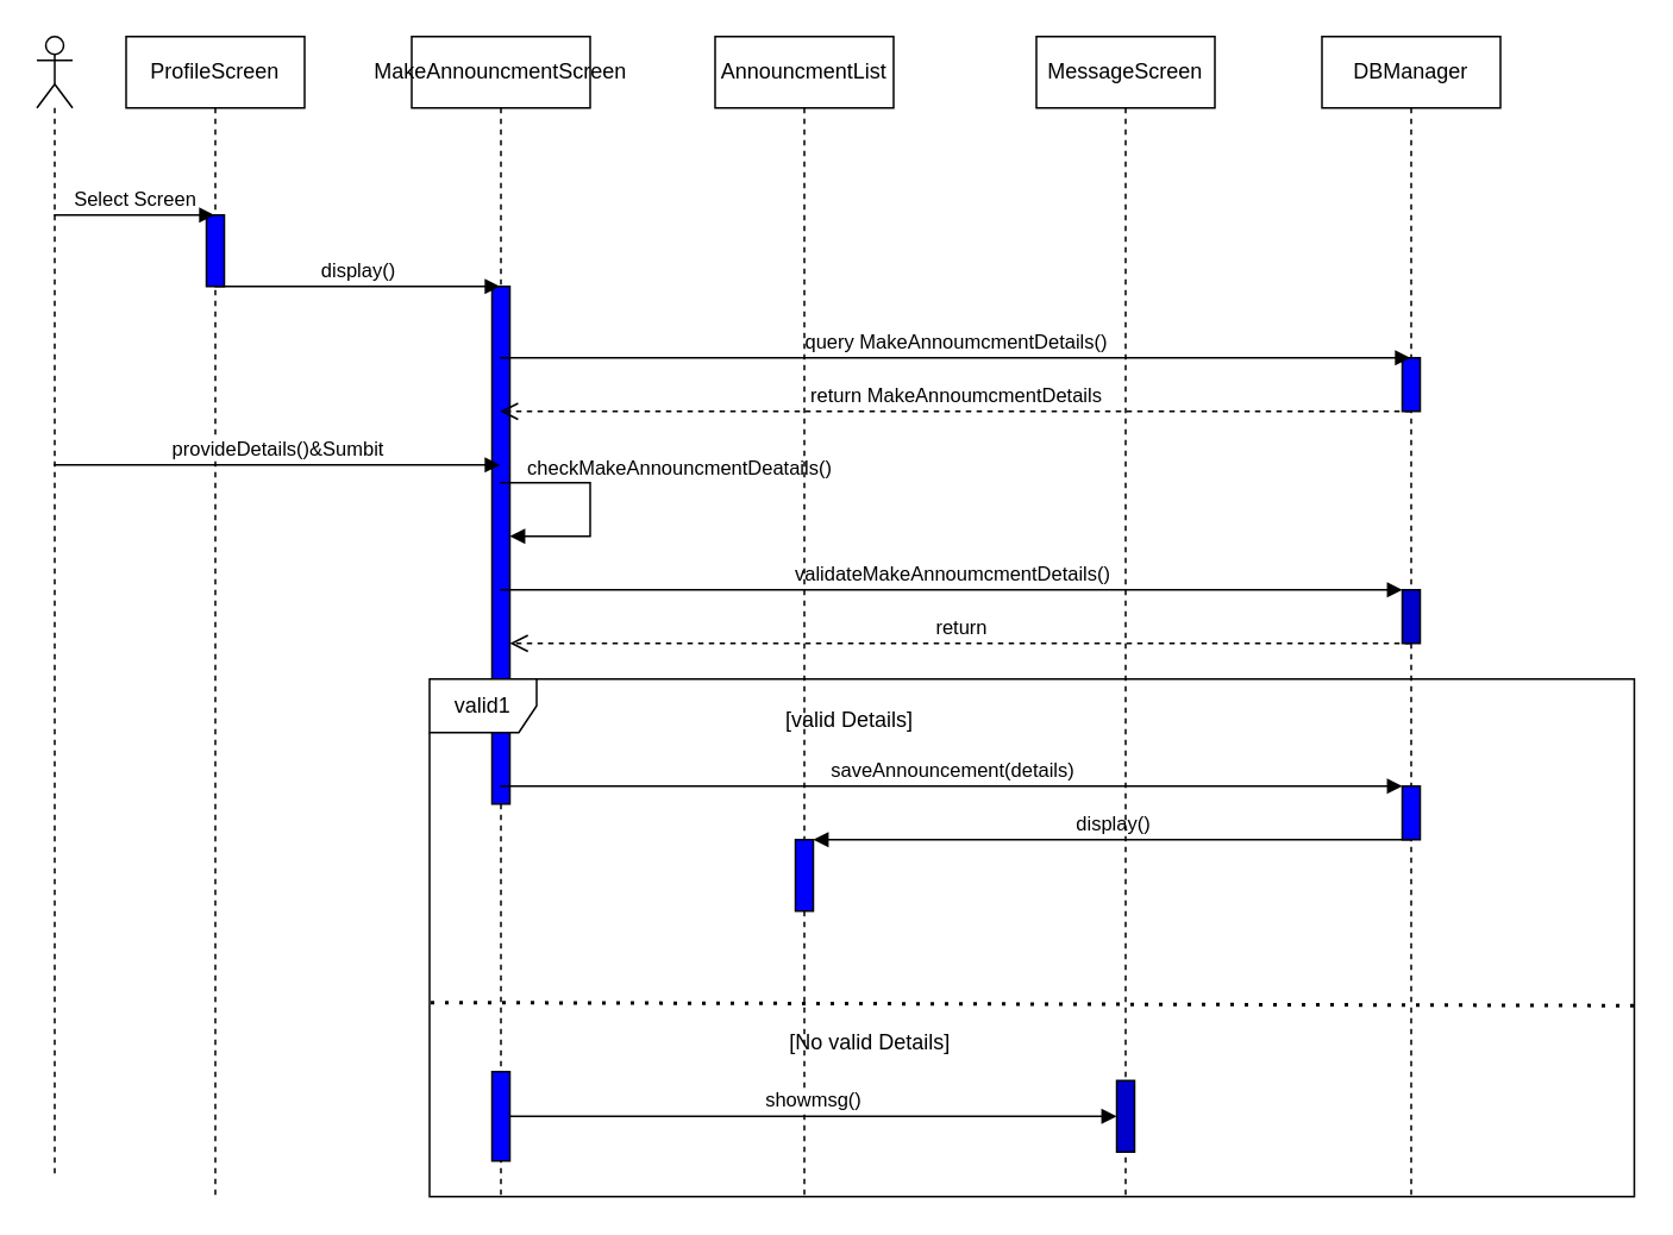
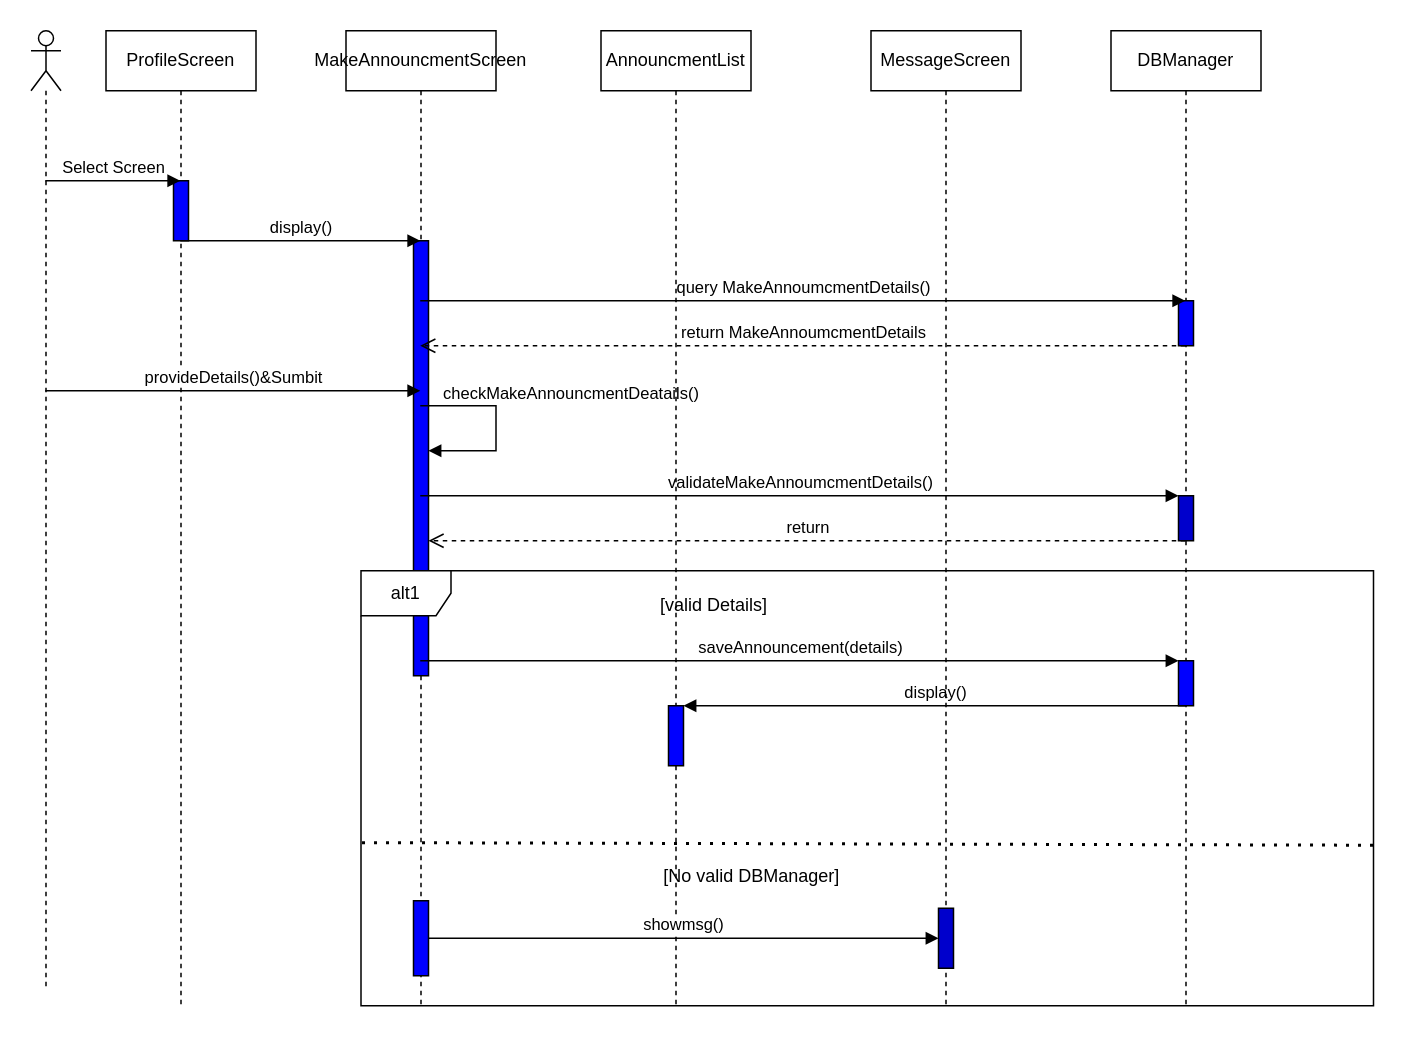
  <mxCell id="0" />
  <mxCell id="1" parent="0" />
  <mxCell id="2" value="" style="shape=umlLifeline;perimeter=lifelinePerimeter;whiteSpace=wrap;html=1;container=1;dropTarget=0;collapsible=0;recursiveResize=0;outlineConnect=0;portConstraint=eastwest;newEdgeStyle={&quot;curved&quot;:0,&quot;rounded&quot;:0};participant=umlActor;" vertex="1" parent="1"><mxGeometry x="20" y="20" width="20" height="640" as="geometry" /></mxCell>
  <mxCell id="3" value="ProfileScreen" style="shape=umlLifeline;perimeter=lifelinePerimeter;whiteSpace=wrap;html=1;container=1;dropTarget=0;collapsible=0;recursiveResize=0;outlineConnect=0;portConstraint=eastwest;newEdgeStyle={&quot;curved&quot;:0,&quot;rounded&quot;:0};" vertex="1" parent="1"><mxGeometry x="70" y="20" width="100" height="650" as="geometry" /></mxCell>
  <mxCell id="4" value="" style="html=1;points=[[0,0,0,0,5],[0,1,0,0,-5],[1,0,0,0,5],[1,1,0,0,-5]];perimeter=orthogonalPerimeter;outlineConnect=0;targetShapes=umlLifeline;portConstraint=eastwest;newEdgeStyle={&quot;curved&quot;:0,&quot;rounded&quot;:0};fillColor=#0000FF;" vertex="1" parent="3"><mxGeometry x="45" y="100" width="10" height="40" as="geometry" /></mxCell>
  <mxCell id="5" value="Select Screen" style="html=1;verticalAlign=bottom;endArrow=block;curved=0;rounded=0;" edge="1" parent="1" source="2" target="3"><mxGeometry width="80" relative="1" as="geometry"><mxPoint x="530" y="280" as="sourcePoint" /><mxPoint x="610" y="280" as="targetPoint" /><Array as="points"><mxPoint x="80" y="120" /></Array></mxGeometry></mxCell>
  <mxCell id="6" value="MakeAnnouncmentScreen" style="shape=umlLifeline;perimeter=lifelinePerimeter;whiteSpace=wrap;html=1;container=1;dropTarget=0;collapsible=0;recursiveResize=0;outlineConnect=0;portConstraint=eastwest;newEdgeStyle={&quot;curved&quot;:0,&quot;rounded&quot;:0};" vertex="1" parent="1"><mxGeometry x="230" y="20" width="100" height="650" as="geometry" /></mxCell>
  <mxCell id="7" value="" style="html=1;points=[[0,0,0,0,5],[0,1,0,0,-5],[1,0,0,0,5],[1,1,0,0,-5]];perimeter=orthogonalPerimeter;outlineConnect=0;targetShapes=umlLifeline;portConstraint=eastwest;newEdgeStyle={&quot;curved&quot;:0,&quot;rounded&quot;:0};fillColor=#0000FF;" vertex="1" parent="6"><mxGeometry x="45" y="140" width="10" height="290" as="geometry" /></mxCell>
  <mxCell id="8" value="checkMakeAnnouncmentDeatails()" style="html=1;verticalAlign=bottom;endArrow=block;curved=0;rounded=0;" edge="1" parent="6" source="6" target="7"><mxGeometry x="-0.195" y="50" width="80" relative="1" as="geometry"><mxPoint x="210" y="260" as="sourcePoint" /><mxPoint x="290" y="260" as="targetPoint" /><Array as="points"><mxPoint x="100" y="250" /><mxPoint x="100" y="260" /><mxPoint x="100" y="280" /></Array><mxPoint as="offset" /></mxGeometry></mxCell>
  <mxCell id="9" value="display()" style="html=1;verticalAlign=bottom;endArrow=block;curved=0;rounded=0;" edge="1" parent="1" source="3" target="6"><mxGeometry width="80" relative="1" as="geometry"><mxPoint x="410" y="280" as="sourcePoint" /><mxPoint x="490" y="280" as="targetPoint" /><Array as="points"><mxPoint x="190" y="160" /></Array></mxGeometry></mxCell>
  <mxCell id="10" value="DBManager" style="shape=umlLifeline;perimeter=lifelinePerimeter;whiteSpace=wrap;html=1;container=1;dropTarget=0;collapsible=0;recursiveResize=0;outlineConnect=0;portConstraint=eastwest;newEdgeStyle={&quot;curved&quot;:0,&quot;rounded&quot;:0};" vertex="1" parent="1"><mxGeometry x="740" y="20" width="100" height="650" as="geometry" /></mxCell>
  <mxCell id="11" value="" style="html=1;points=[[0,0,0,0,5],[0,1,0,0,-5],[1,0,0,0,5],[1,1,0,0,-5]];perimeter=orthogonalPerimeter;outlineConnect=0;targetShapes=umlLifeline;portConstraint=eastwest;newEdgeStyle={&quot;curved&quot;:0,&quot;rounded&quot;:0};fillColor=#0000FF;" vertex="1" parent="10"><mxGeometry x="45" y="180" width="10" height="30" as="geometry" /></mxCell>
  <mxCell id="12" value="" style="html=1;points=[[0,0,0,0,5],[0,1,0,0,-5],[1,0,0,0,5],[1,1,0,0,-5]];perimeter=orthogonalPerimeter;outlineConnect=0;targetShapes=umlLifeline;portConstraint=eastwest;newEdgeStyle={&quot;curved&quot;:0,&quot;rounded&quot;:0};fillColor=#0000CC;" vertex="1" parent="10"><mxGeometry x="45" y="310" width="10" height="30" as="geometry" /></mxCell>
  <mxCell id="13" value="query MakeAnnoumcmentDetails()" style="html=1;verticalAlign=bottom;endArrow=block;curved=0;rounded=0;" edge="1" parent="1" source="6" target="10"><mxGeometry width="80" relative="1" as="geometry"><mxPoint x="410" y="280" as="sourcePoint" /><mxPoint x="490" y="280" as="targetPoint" /><Array as="points"><mxPoint x="510" y="200" /></Array></mxGeometry></mxCell>
  <mxCell id="14" value="return MakeAnnoumcmentDetails" style="html=1;verticalAlign=bottom;endArrow=open;dashed=1;endSize=8;curved=0;rounded=0;" edge="1" parent="1" source="10" target="6"><mxGeometry relative="1" as="geometry"><mxPoint x="490" y="280" as="sourcePoint" /><mxPoint x="410" y="280" as="targetPoint" /><Array as="points"><mxPoint x="520" y="230" /></Array></mxGeometry></mxCell>
  <mxCell id="15" value="provideDetails()&amp;amp;Sumbit" style="html=1;verticalAlign=bottom;endArrow=block;curved=0;rounded=0;" edge="1" parent="1" source="2" target="6"><mxGeometry width="80" relative="1" as="geometry"><mxPoint x="410" y="280" as="sourcePoint" /><mxPoint x="490" y="280" as="targetPoint" /><Array as="points"><mxPoint x="140" y="260" /></Array></mxGeometry></mxCell>
  <mxCell id="16" value="validateMakeAnnoumcmentDetails()" style="html=1;verticalAlign=bottom;endArrow=block;curved=0;rounded=0;" edge="1" parent="1" source="6" target="12"><mxGeometry width="80" relative="1" as="geometry"><mxPoint x="410" y="280" as="sourcePoint" /><mxPoint x="490" y="280" as="targetPoint" /><Array as="points"><mxPoint x="370" y="330" /></Array></mxGeometry></mxCell>
  <mxCell id="17" value="return" style="html=1;verticalAlign=bottom;endArrow=open;dashed=1;endSize=8;curved=0;rounded=0;" edge="1" parent="1" source="10" target="7"><mxGeometry relative="1" as="geometry"><mxPoint x="490" y="280" as="sourcePoint" /><mxPoint x="410" y="280" as="targetPoint" /><Array as="points"><mxPoint x="530" y="360" /></Array></mxGeometry></mxCell>
- <mxCell id="18" value="valid1" style="shape=umlFrame;whiteSpace=wrap;html=1;pointerEvents=0;" vertex="1" parent="1"><mxGeometry x="240" y="380" width="675" height="290" as="geometry" /></mxCell>
+ <mxCell id="18" value="alt1" style="shape=umlFrame;whiteSpace=wrap;html=1;pointerEvents=0;" vertex="1" parent="1"><mxGeometry x="240" y="380" width="675" height="290" as="geometry" /></mxCell>
  <mxCell id="19" value="[valid Details]" style="text;html=1;align=center;verticalAlign=middle;resizable=0;points=[];autosize=1;strokeColor=none;fillColor=none;" vertex="1" parent="1"><mxGeometry x="430" y="388" width="90" height="30" as="geometry" /></mxCell>
  <mxCell id="20" value="saveAnnouncement(details)" style="html=1;verticalAlign=bottom;endArrow=block;curved=0;rounded=0;" edge="1" parent="1" source="6" target="21"><mxGeometry width="80" relative="1" as="geometry"><mxPoint x="430" y="290" as="sourcePoint" /><mxPoint x="510" y="290" as="targetPoint" /></mxGeometry></mxCell>
  <mxCell id="21" value="" style="html=1;points=[[0,0,0,0,5],[0,1,0,0,-5],[1,0,0,0,5],[1,1,0,0,-5]];perimeter=orthogonalPerimeter;outlineConnect=0;targetShapes=umlLifeline;portConstraint=eastwest;newEdgeStyle={&quot;curved&quot;:0,&quot;rounded&quot;:0};fillColor=#0000FF;" vertex="1" parent="1"><mxGeometry x="785" y="440" width="10" height="30" as="geometry" /></mxCell>
  <mxCell id="22" value="AnnouncmentList" style="shape=umlLifeline;perimeter=lifelinePerimeter;whiteSpace=wrap;html=1;container=1;dropTarget=0;collapsible=0;recursiveResize=0;outlineConnect=0;portConstraint=eastwest;newEdgeStyle={&quot;curved&quot;:0,&quot;rounded&quot;:0};" vertex="1" parent="1"><mxGeometry x="400" y="20" width="100" height="650" as="geometry" /></mxCell>
  <mxCell id="23" value="" style="html=1;points=[[0,0,0,0,5],[0,1,0,0,-5],[1,0,0,0,5],[1,1,0,0,-5]];perimeter=orthogonalPerimeter;outlineConnect=0;targetShapes=umlLifeline;portConstraint=eastwest;newEdgeStyle={&quot;curved&quot;:0,&quot;rounded&quot;:0};fillColor=#0000FF;" vertex="1" parent="22"><mxGeometry x="45" y="450" width="10" height="40" as="geometry" /></mxCell>
  <mxCell id="24" value="display()" style="html=1;verticalAlign=bottom;endArrow=block;curved=0;rounded=0;" edge="1" parent="1" source="10" target="23"><mxGeometry width="80" relative="1" as="geometry"><mxPoint x="430" y="290" as="sourcePoint" /><mxPoint x="510" y="290" as="targetPoint" /></mxGeometry></mxCell>
  <mxCell id="25" value="" style="endArrow=none;dashed=1;html=1;dashPattern=1 3;strokeWidth=2;rounded=0;exitX=0.001;exitY=0.625;exitDx=0;exitDy=0;exitPerimeter=0;entryX=1.006;entryY=0.631;entryDx=0;entryDy=0;entryPerimeter=0;" edge="1" parent="1" source="18" target="18"><mxGeometry width="50" height="50" relative="1" as="geometry"><mxPoint x="450" y="540" as="sourcePoint" /><mxPoint x="500" y="490" as="targetPoint" /></mxGeometry></mxCell>
- <mxCell id="26" value="[No valid Details]" style="text;whiteSpace=wrap;html=1;" vertex="1" parent="1"><mxGeometry x="440" y="570" width="180" height="40" as="geometry" /></mxCell>
+ <mxCell id="26" value="[No valid DBManager]" style="text;whiteSpace=wrap;html=1;" vertex="1" parent="1"><mxGeometry x="440" y="570" width="180" height="40" as="geometry" /></mxCell>
  <mxCell id="27" value="" style="html=1;points=[[0,0,0,0,5],[0,1,0,0,-5],[1,0,0,0,5],[1,1,0,0,-5]];perimeter=orthogonalPerimeter;outlineConnect=0;targetShapes=umlLifeline;portConstraint=eastwest;newEdgeStyle={&quot;curved&quot;:0,&quot;rounded&quot;:0};fillColor=#0000FF;" vertex="1" parent="1"><mxGeometry x="275" y="600" width="10" height="50" as="geometry" /></mxCell>
  <mxCell id="28" value="showmsg()" style="html=1;verticalAlign=bottom;endArrow=block;curved=0;rounded=0;" edge="1" parent="1" source="27" target="30"><mxGeometry width="80" relative="1" as="geometry"><mxPoint x="430" y="410" as="sourcePoint" /><mxPoint x="510" y="410" as="targetPoint" /></mxGeometry></mxCell>
  <mxCell id="29" value="MessageScreen" style="shape=umlLifeline;perimeter=lifelinePerimeter;whiteSpace=wrap;html=1;container=1;dropTarget=0;collapsible=0;recursiveResize=0;outlineConnect=0;portConstraint=eastwest;newEdgeStyle={&quot;curved&quot;:0,&quot;rounded&quot;:0};" vertex="1" parent="1"><mxGeometry x="580" y="20" width="100" height="650" as="geometry" /></mxCell>
  <mxCell id="30" value="" style="html=1;points=[[0,0,0,0,5],[0,1,0,0,-5],[1,0,0,0,5],[1,1,0,0,-5]];perimeter=orthogonalPerimeter;outlineConnect=0;targetShapes=umlLifeline;portConstraint=eastwest;newEdgeStyle={&quot;curved&quot;:0,&quot;rounded&quot;:0};fillColor=#0000CC;" vertex="1" parent="29"><mxGeometry x="45" y="585" width="10" height="40" as="geometry" /></mxCell>
